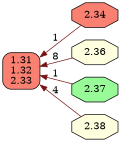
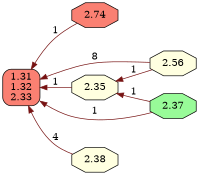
  digraph {
    rankdir=RL
    node [fillcolor=lightyellow shape=octagon style=filled]
    edge [color="#761212" style=filled]
    "1.31\n1.32\n2.33" [fillcolor=salmon shape=box style="filled,rounded"]
-   2.34 [fillcolor=salmon]
-   2.36
+   2.34 [fillcolor=salmon label=2.74]
+   2.35
+   2.36 [label=2.56]
    2.37 [fillcolor=palegreen]
    2.38
    2.34 -> "1.31\n1.32\n2.33" [label=1]
+   2.35 -> "1.31\n1.32\n2.33" [label=1]
    2.36 -> "1.31\n1.32\n2.33" [label=8]
+   2.36 -> 2.35 [label=1]
    2.37 -> "1.31\n1.32\n2.33" [label=1]
+   2.37 -> 2.35 [label=1]
    2.38 -> "1.31\n1.32\n2.33" [label=4]
  }
